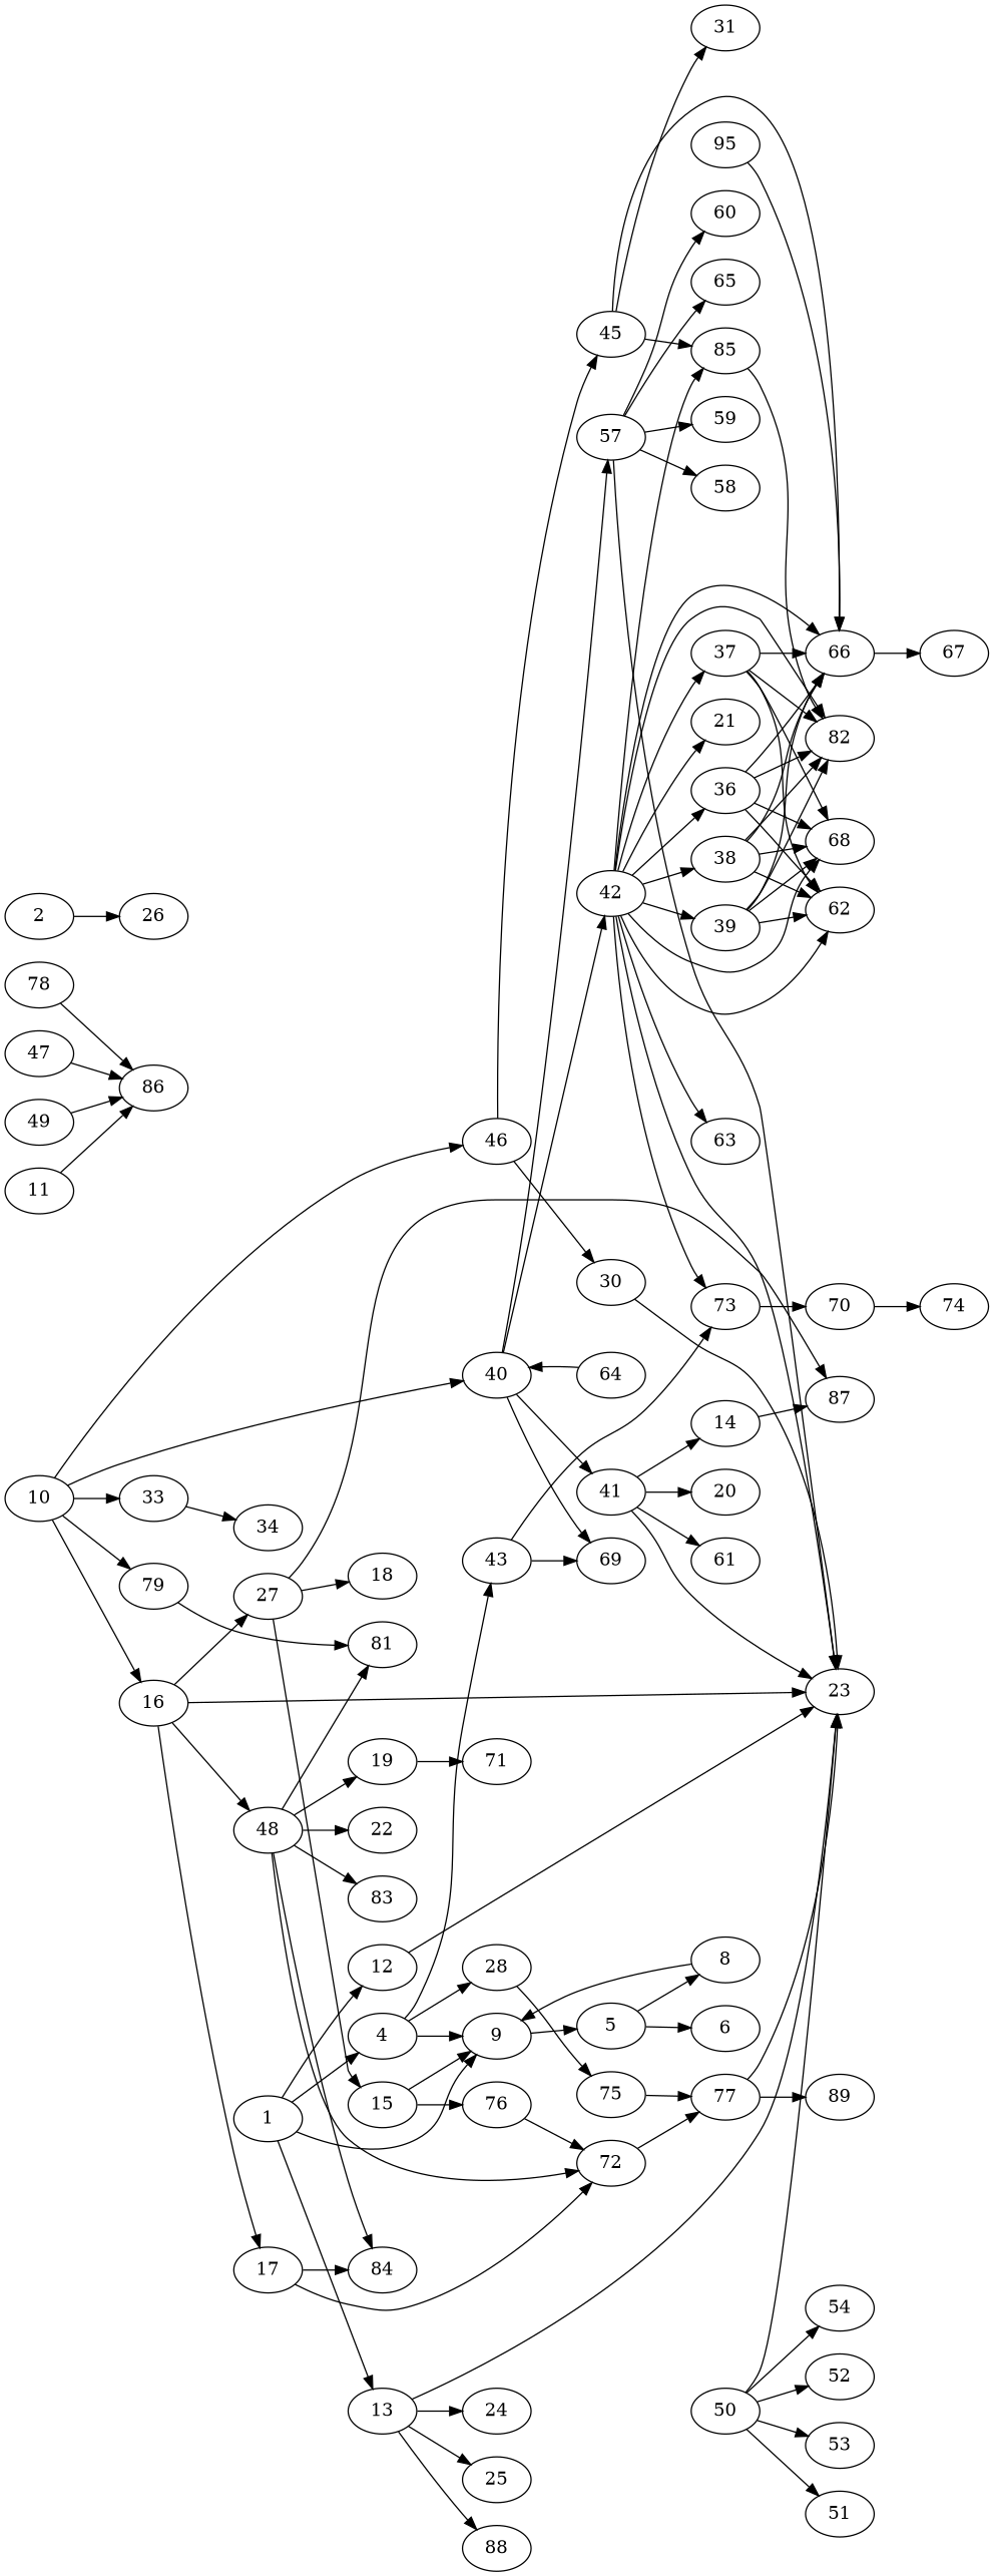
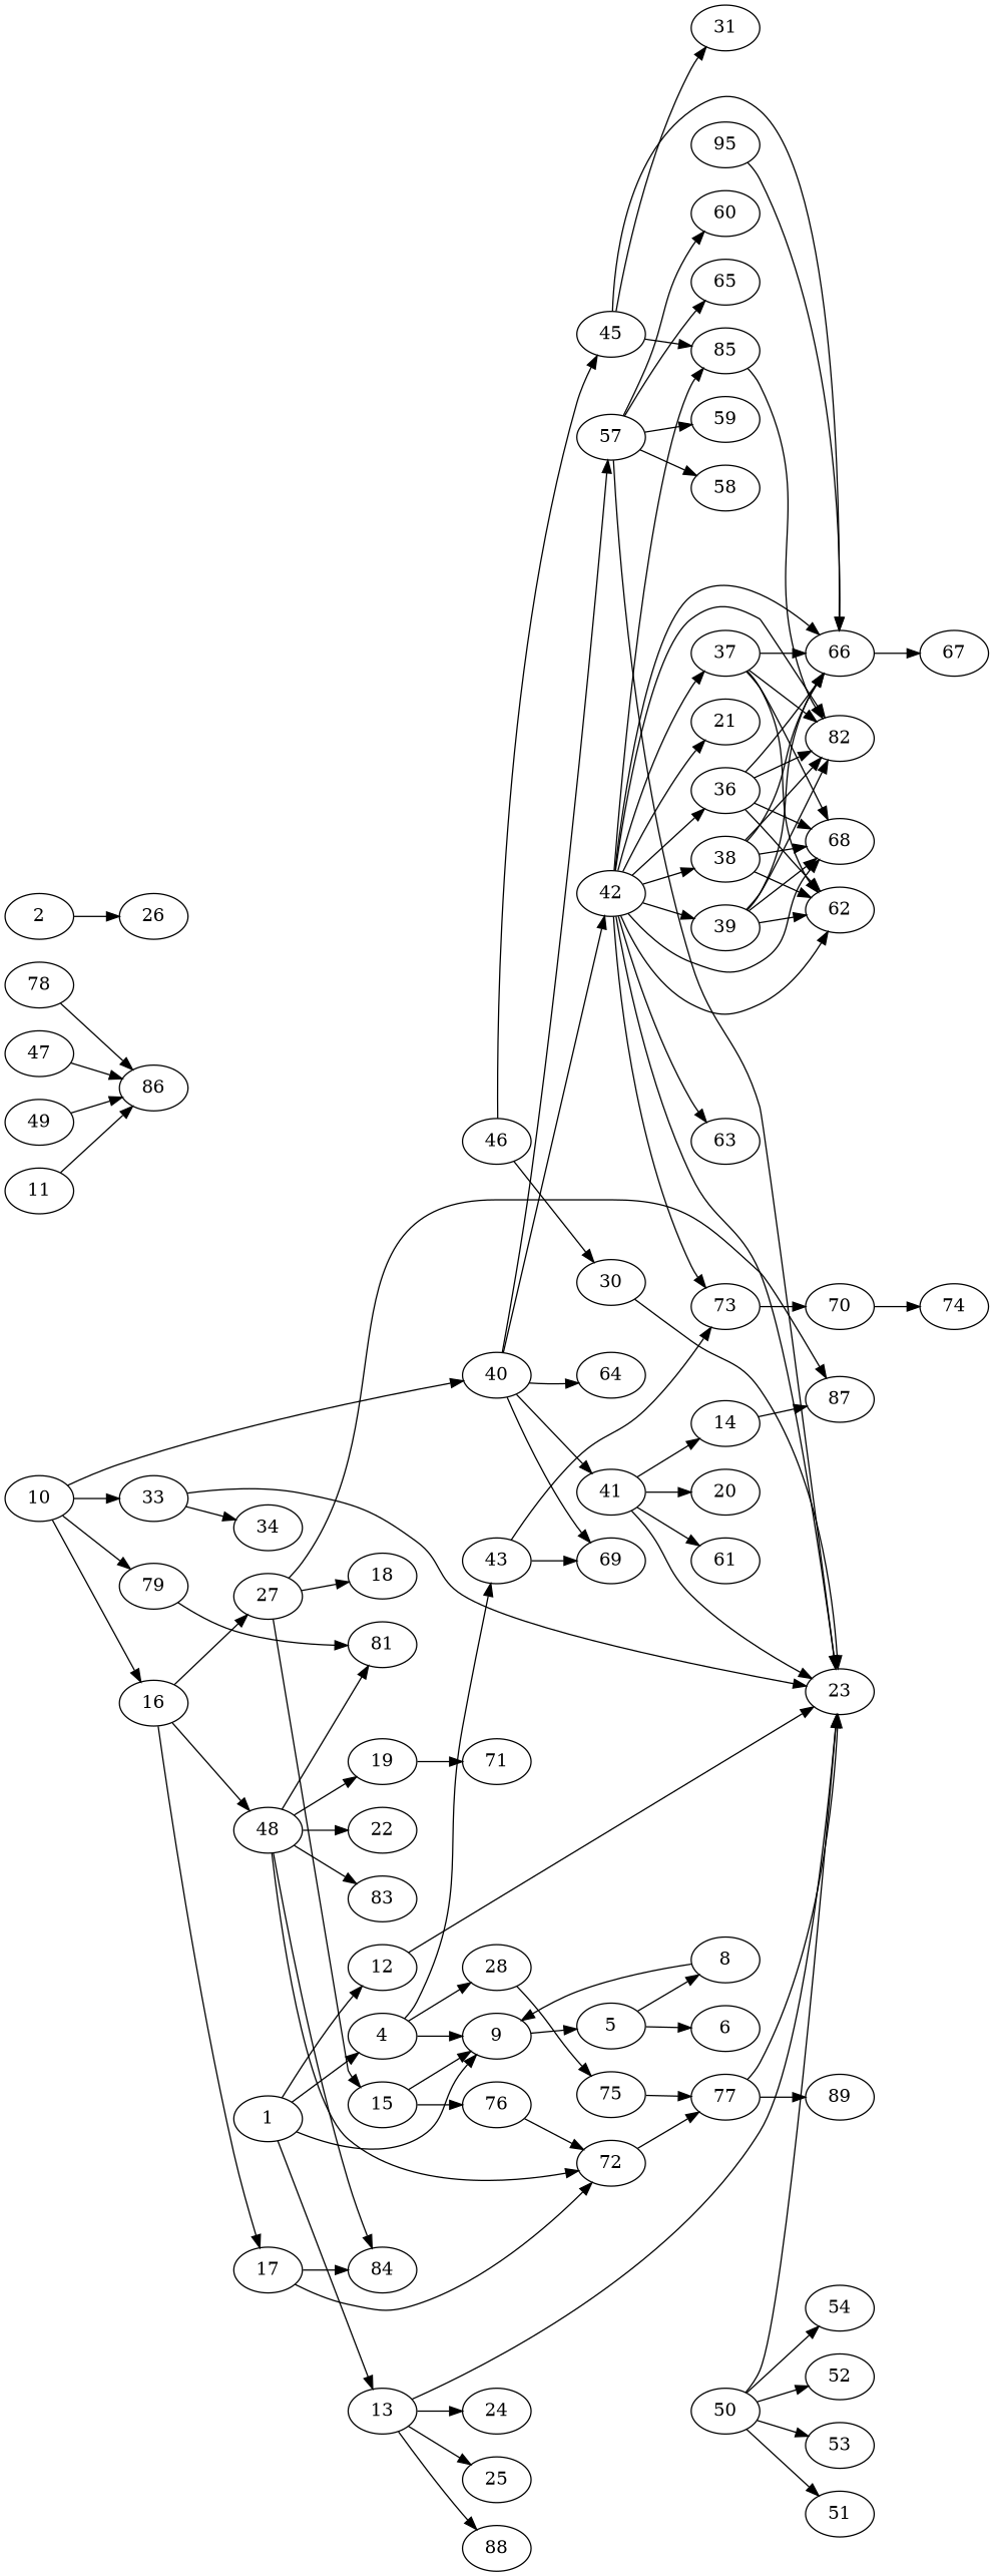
  digraph {
    rankdir=LR
    42
    23
    36
    82
    38
    21
    66
    37
    39
    85
    68
    62
    73
    63
    67
    70
    10
    16
    46
    33
    79
    40
    27
    48
    17
    45
    30
    34
    81
    41
    57
    69
    64
    87
    18
    15
    19
    72
    22
    84
    83
    5
    6
    8
    9
    20
    14
    61
    50
    54
    52
    53
    51
    31
    74
    12
    71
    76
    77
    58
    60
    65
    59
    78
    86
    89
    47
    28
    75
    4
    43
    1
    13
    88
    24
    25
    2
    26
    n79 [label=49]
    n80 [label=95]
    11
    42 -> 23
    42 -> 36
    42 -> 82
    42 -> 38
    42 -> 21
    42 -> 66
    42 -> 37
    42 -> 39
    42 -> 85
    42 -> 68
    42 -> 62
    42 -> 73
    42 -> 63
    36 -> 82
    36 -> 66
    36 -> 68
    36 -> 62
    38 -> 82
    38 -> 66
    38 -> 68
    38 -> 62
    66 -> 67
    37 -> 82
    37 -> 66
    37 -> 68
    37 -> 62
    39 -> 82
    39 -> 66
    39 -> 68
    39 -> 62
    85 -> 82
    73 -> 70
    70 -> 74
    10 -> 16
-   10 -> 46
    10 -> 33
    10 -> 79
    10 -> 40
    16 -> 27
    16 -> 48
    16 -> 17
    46 -> 45
    46 -> 30
-   16 -> 23
+   33 -> 23
    33 -> 34
    79 -> 81
    40 -> 42
    40 -> 41
    40 -> 57
    40 -> 69
-   64 -> 40
+   40 -> 64
    27 -> 87
    27 -> 18
    27 -> 15
    48 -> 81
    48 -> 19
    48 -> 72
    48 -> 22
    48 -> 84
    48 -> 83
    17 -> 72
    17 -> 84
    45 -> 66
    45 -> 85
    45 -> 31
    30 -> 23
    41 -> 23
    41 -> 20
    41 -> 14
    41 -> 61
    57 -> 23
    57 -> 58
    57 -> 60
    57 -> 65
    57 -> 59
    15 -> 9
    15 -> 76
    19 -> 71
    72 -> 77
    5 -> 6
    5 -> 8
    8 -> 9
    9 -> 5
    14 -> 87
    50 -> 23
    50 -> 54
    50 -> 52
    50 -> 53
    50 -> 51
    12 -> 23
    76 -> 72
    77 -> 23
    77 -> 89
    78 -> 86
    47 -> 86
    28 -> 75
    75 -> 77
    4 -> 9
    4 -> 28
    4 -> 43
    43 -> 73
    43 -> 69
    1 -> 9
    1 -> 12
    1 -> 4
    1 -> 13
    13 -> 23
    13 -> 88
    13 -> 24
    13 -> 25
    2 -> 26
    n79 -> 86
    n80 -> 66
    11 -> 86
  }
